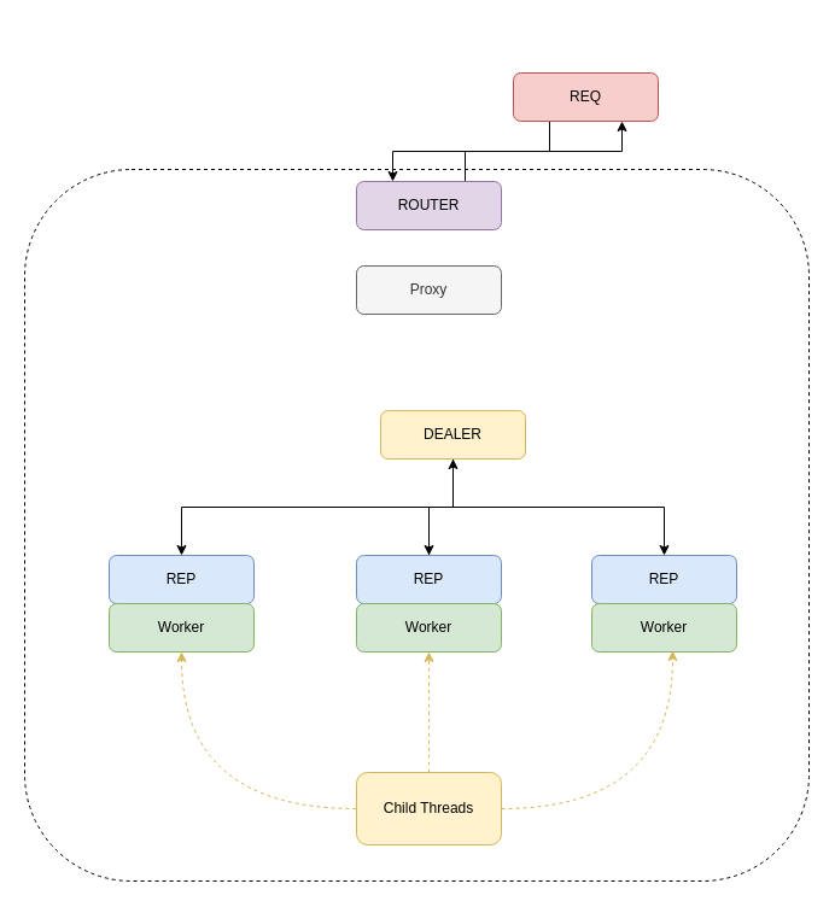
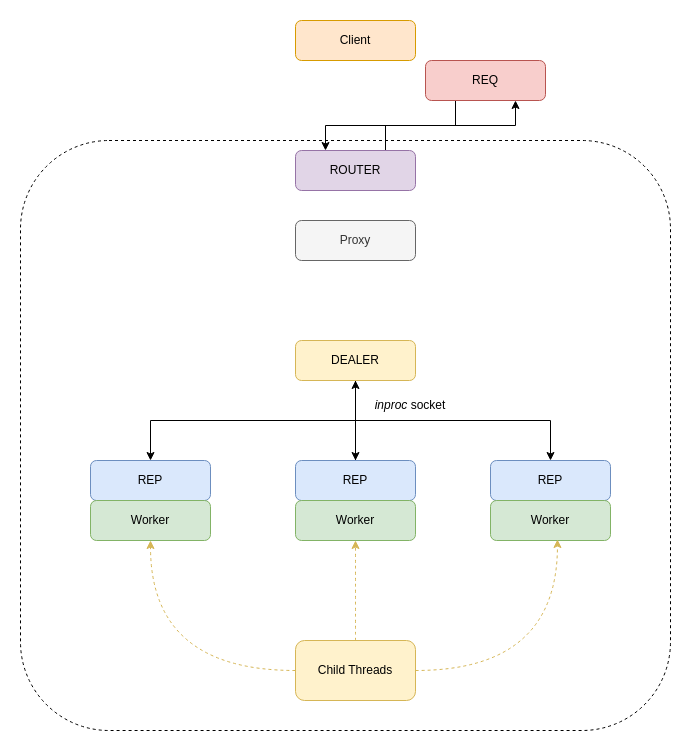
  <mxCell id="0" />
  <mxCell id="1" parent="0" />
  <mxCell id="2" value="" style="rounded=1;whiteSpace=wrap;html=1;dashed=1;" parent="1" vertex="1"><mxGeometry x="20" y="140" width="650" height="590" as="geometry" /></mxCell>
+ <mxCell id="3" value="Client" style="rounded=1;whiteSpace=wrap;html=1;fillColor=#ffe6cc;strokeColor=#d79b00;" parent="1" vertex="1"><mxGeometry x="295" y="20" width="120" height="40" as="geometry" /></mxCell>
  <mxCell id="4" style="edgeStyle=orthogonalEdgeStyle;rounded=0;orthogonalLoop=1;jettySize=auto;html=1;exitX=0.25;exitY=1;exitDx=0;exitDy=0;entryX=0.25;entryY=0;entryDx=0;entryDy=0;" parent="1" source="5" target="7" edge="1"><mxGeometry relative="1" as="geometry" /></mxCell>
  <mxCell id="5" value="REQ" style="rounded=1;whiteSpace=wrap;html=1;fillColor=#f8cecc;strokeColor=#b85450;" parent="1" vertex="1"><mxGeometry x="425" y="60" width="120" height="40" as="geometry" /></mxCell>
  <mxCell id="6" style="edgeStyle=orthogonalEdgeStyle;rounded=0;orthogonalLoop=1;jettySize=auto;html=1;exitX=0.75;exitY=0;exitDx=0;exitDy=0;entryX=0.75;entryY=1;entryDx=0;entryDy=0;" parent="1" source="7" target="5" edge="1"><mxGeometry relative="1" as="geometry" /></mxCell>
  <mxCell id="7" value="ROUTER" style="rounded=1;whiteSpace=wrap;html=1;fillColor=#e1d5e7;strokeColor=#9673a6;" parent="1" vertex="1"><mxGeometry x="295" y="150" width="120" height="40" as="geometry" /></mxCell>
  <mxCell id="8" value="Proxy" style="rounded=1;whiteSpace=wrap;html=1;fillColor=#f5f5f5;fontColor=#333333;strokeColor=#666666;" parent="1" vertex="1"><mxGeometry x="295" y="220" width="120" height="40" as="geometry" /></mxCell>
  <mxCell id="9" style="edgeStyle=orthogonalEdgeStyle;rounded=0;orthogonalLoop=1;jettySize=auto;html=1;exitX=0.5;exitY=1;exitDx=0;exitDy=0;entryX=0.5;entryY=0;entryDx=0;entryDy=0;" parent="1" source="12" target="16" edge="1"><mxGeometry relative="1" as="geometry" /></mxCell>
  <mxCell id="10" style="edgeStyle=orthogonalEdgeStyle;rounded=0;orthogonalLoop=1;jettySize=auto;html=1;exitX=0.5;exitY=1;exitDx=0;exitDy=0;entryX=0.5;entryY=0;entryDx=0;entryDy=0;" parent="1" source="12" target="13" edge="1"><mxGeometry relative="1" as="geometry" /></mxCell>
  <mxCell id="11" style="edgeStyle=orthogonalEdgeStyle;rounded=0;orthogonalLoop=1;jettySize=auto;html=1;exitX=0.5;exitY=1;exitDx=0;exitDy=0;entryX=0.5;entryY=0;entryDx=0;entryDy=0;" parent="1" source="12" target="18" edge="1"><mxGeometry relative="1" as="geometry" /></mxCell>
- <mxCell id="12" value="DEALER" style="rounded=1;whiteSpace=wrap;html=1;fillColor=#fff2cc;strokeColor=#d6b656;" parent="1" vertex="1"><mxGeometry x="315" y="340" width="120" height="40" as="geometry" /></mxCell>
+ <mxCell id="12" value="DEALER" style="rounded=1;whiteSpace=wrap;html=1;fillColor=#fff2cc;strokeColor=#d6b656;" parent="1" vertex="1"><mxGeometry x="295" y="340" width="120" height="40" as="geometry" /></mxCell>
  <mxCell id="13" value="REP" style="rounded=1;whiteSpace=wrap;html=1;fillColor=#dae8fc;strokeColor=#6c8ebf;" parent="1" vertex="1"><mxGeometry x="90" y="460" width="120" height="40" as="geometry" /></mxCell>
  <mxCell id="14" value="Worker" style="rounded=1;whiteSpace=wrap;html=1;fillColor=#d5e8d4;strokeColor=#82b366;" parent="1" vertex="1"><mxGeometry x="90" y="500" width="120" height="40" as="geometry" /></mxCell>
  <mxCell id="15" style="edgeStyle=orthogonalEdgeStyle;rounded=0;orthogonalLoop=1;jettySize=auto;html=1;exitX=0.5;exitY=0;exitDx=0;exitDy=0;entryX=0.5;entryY=1;entryDx=0;entryDy=0;" parent="1" source="16" target="12" edge="1"><mxGeometry relative="1" as="geometry" /></mxCell>
  <mxCell id="16" value="REP" style="rounded=1;whiteSpace=wrap;html=1;fillColor=#dae8fc;strokeColor=#6c8ebf;" parent="1" vertex="1"><mxGeometry x="295" y="460" width="120" height="40" as="geometry" /></mxCell>
  <mxCell id="17" value="Worker" style="rounded=1;whiteSpace=wrap;html=1;fillColor=#d5e8d4;strokeColor=#82b366;" parent="1" vertex="1"><mxGeometry x="295" y="500" width="120" height="40" as="geometry" /></mxCell>
  <mxCell id="18" value="REP" style="rounded=1;whiteSpace=wrap;html=1;fillColor=#dae8fc;strokeColor=#6c8ebf;" parent="1" vertex="1"><mxGeometry x="490" y="460" width="120" height="40" as="geometry" /></mxCell>
  <mxCell id="19" value="Worker" style="rounded=1;whiteSpace=wrap;html=1;fillColor=#d5e8d4;strokeColor=#82b366;" parent="1" vertex="1"><mxGeometry x="490" y="500" width="120" height="40" as="geometry" /></mxCell>
+ <mxCell id="20" value="&lt;i&gt;inproc&lt;/i&gt;&amp;nbsp;socket" style="text;html=1;align=center;verticalAlign=middle;whiteSpace=wrap;rounded=0;" vertex="1" parent="1"><mxGeometry x="360" y="390" width="100" height="30" as="geometry" /></mxCell>
  <mxCell id="21" style="edgeStyle=orthogonalEdgeStyle;rounded=0;orthogonalLoop=1;jettySize=auto;html=1;exitX=0;exitY=0.5;exitDx=0;exitDy=0;entryX=0.5;entryY=1;entryDx=0;entryDy=0;curved=1;fillColor=#fff2cc;strokeColor=#d6b656;dashed=1;" edge="1" parent="1" source="23" target="14"><mxGeometry relative="1" as="geometry" /></mxCell>
  <mxCell id="22" style="edgeStyle=orthogonalEdgeStyle;rounded=0;orthogonalLoop=1;jettySize=auto;html=1;exitX=0.5;exitY=0;exitDx=0;exitDy=0;entryX=0.5;entryY=1;entryDx=0;entryDy=0;curved=1;dashed=1;fillColor=#fff2cc;strokeColor=#d6b656;" edge="1" parent="1" source="23" target="17"><mxGeometry relative="1" as="geometry" /></mxCell>
  <mxCell id="23" value="Child Threads" style="rounded=1;whiteSpace=wrap;html=1;fillColor=#fff2cc;strokeColor=#d6b656;dashed=0;" vertex="1" parent="1"><mxGeometry x="295" y="640" width="120" height="60" as="geometry" /></mxCell>
  <mxCell id="24" style="edgeStyle=orthogonalEdgeStyle;rounded=0;orthogonalLoop=1;jettySize=auto;html=1;exitX=1;exitY=0.5;exitDx=0;exitDy=0;entryX=0.558;entryY=0.975;entryDx=0;entryDy=0;entryPerimeter=0;fillColor=#fff2cc;strokeColor=#d6b656;curved=1;dashed=1;" edge="1" parent="1" source="23" target="19"><mxGeometry relative="1" as="geometry" /></mxCell>
